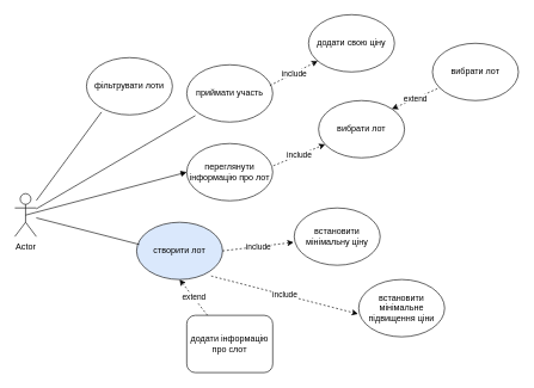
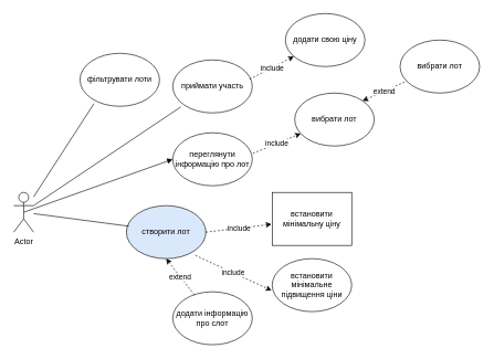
  <mxCell id="0" />
  <mxCell id="1" parent="0" />
- <mxCell id="2" value="Actor" style="shape=umlActor;verticalLabelPosition=bottom;verticalAlign=top;html=1;outlineConnect=0;" vertex="1" parent="1"><mxGeometry x="20" y="270" width="30" height="60" as="geometry" /></mxCell>
+ <mxCell id="2" value="Actor" style="shape=umlActor;verticalLabelPosition=bottom;verticalAlign=top;html=1;outlineConnect=0;" vertex="1" parent="1"><mxGeometry x="20" y="290" width="30" height="60" as="geometry" /></mxCell>
  <mxCell id="3" value="фільтрувати лоти" style="ellipse;whiteSpace=wrap;html=1;" vertex="1" parent="1"><mxGeometry x="120" y="80" width="120" height="80" as="geometry" /></mxCell>
  <mxCell id="4" value="переглянути інформацію про лот" style="ellipse;whiteSpace=wrap;html=1;" vertex="1" parent="1"><mxGeometry x="260" y="200" width="120" height="80" as="geometry" /></mxCell>
  <mxCell id="5" value="додати свою ціну" style="ellipse;whiteSpace=wrap;html=1;" vertex="1" parent="1"><mxGeometry x="430" y="20" width="120" height="80" as="geometry" /></mxCell>
- <mxCell id="6" value="встановити мінімальну ціну" style="ellipse;whiteSpace=wrap;html=1;" vertex="1" parent="1"><mxGeometry x="410" y="290" width="120" height="80" as="geometry" /></mxCell>
- <mxCell id="7" value="додати інформацію про слот" style="whiteSpace=wrap;html=1;rounded=1;" vertex="1" parent="1"><mxGeometry x="260" y="440" width="120" height="80" as="geometry" /></mxCell>
+ <mxCell id="6" value="встановити мінімальну ціну" style="whiteSpace=wrap;html=1;rounded=0;" vertex="1" parent="1"><mxGeometry x="410" y="290" width="120" height="80" as="geometry" /></mxCell>
+ <mxCell id="7" value="додати інформацію про слот" style="ellipse;whiteSpace=wrap;html=1;" vertex="1" parent="1"><mxGeometry x="260" y="440" width="120" height="80" as="geometry" /></mxCell>
  <mxCell id="8" value="створити лот" style="ellipse;whiteSpace=wrap;html=1;fillColor=#dae8fc;" vertex="1" parent="1"><mxGeometry x="190" y="310" width="120" height="80" as="geometry" /></mxCell>
  <mxCell id="9" value="приймати участь" style="ellipse;whiteSpace=wrap;html=1;" vertex="1" parent="1"><mxGeometry x="260" y="90" width="120" height="80" as="geometry" /></mxCell>
  <mxCell id="10" value="" style="endArrow=none;html=1;rounded=0;entryX=0.175;entryY=0.95;entryDx=0;entryDy=0;entryPerimeter=0;" edge="1" parent="1" source="2" target="3"><mxGeometry width="50" height="50" relative="1" as="geometry"><mxPoint x="70" y="260" as="sourcePoint" /><mxPoint x="120" y="210" as="targetPoint" /></mxGeometry></mxCell>
  <mxCell id="11" value="" style="endArrow=none;html=1;rounded=0;entryX=0.1;entryY=0.888;entryDx=0;entryDy=0;entryPerimeter=0;" edge="1" parent="1" source="2" target="9"><mxGeometry width="50" height="50" relative="1" as="geometry"><mxPoint x="100" y="310" as="sourcePoint" /><mxPoint x="150" y="260" as="targetPoint" /></mxGeometry></mxCell>
  <mxCell id="12" value="" style="endArrow=block;html=1;rounded=0;exitX=0.5;exitY=0.5;exitDx=0;exitDy=0;exitPerimeter=0;entryX=0;entryY=0.5;entryDx=0;entryDy=0;" edge="1" parent="1" source="2" target="4"><mxGeometry width="50" height="50" relative="1" as="geometry"><mxPoint x="200" y="310" as="sourcePoint" /><mxPoint x="250" y="260" as="targetPoint" /></mxGeometry></mxCell>
  <mxCell id="13" value="include" style="endArrow=classic;dashed=1;html=1;rounded=0;startArrow=none;startFill=0;endFill=1;exitX=0.967;exitY=0.363;exitDx=0;exitDy=0;exitPerimeter=0;" edge="1" parent="1" source="9" target="5"><mxGeometry width="50" height="50" relative="1" as="geometry"><mxPoint x="590" y="130" as="sourcePoint" /><mxPoint x="460" y="110" as="targetPoint" /></mxGeometry></mxCell>
  <mxCell id="14" value="вибрати лот" style="ellipse;whiteSpace=wrap;html=1;" vertex="1" parent="1"><mxGeometry x="444" y="140" width="120" height="80" as="geometry" /></mxCell>
  <mxCell id="15" value="include" style="endArrow=classic;dashed=1;html=1;rounded=0;startArrow=none;startFill=0;endFill=1;exitX=1.008;exitY=0.388;exitDx=0;exitDy=0;exitPerimeter=0;" edge="1" parent="1" target="14" source="4"><mxGeometry width="50" height="50" relative="1" as="geometry"><mxPoint x="390" y="239" as="sourcePoint" /><mxPoint x="474" y="230" as="targetPoint" /></mxGeometry></mxCell>
  <mxCell id="16" value="вибрати лот" style="ellipse;whiteSpace=wrap;html=1;" vertex="1" parent="1"><mxGeometry x="603" y="60" width="120" height="80" as="geometry" /></mxCell>
  <mxCell id="17" value="extend" style="endArrow=none;dashed=1;html=1;rounded=0;startArrow=classic;startFill=1;endFill=0;exitX=1;exitY=0;exitDx=0;exitDy=0;" edge="1" parent="1" target="16" source="14"><mxGeometry width="50" height="50" relative="1" as="geometry"><mxPoint x="550" y="150" as="sourcePoint" /><mxPoint x="633" y="150" as="targetPoint" /></mxGeometry></mxCell>
  <mxCell id="18" value="" style="endArrow=none;html=1;rounded=0;entryX=0.033;entryY=0.388;entryDx=0;entryDy=0;entryPerimeter=0;" edge="1" parent="1" source="2" target="8"><mxGeometry width="50" height="50" relative="1" as="geometry"><mxPoint x="40" y="390" as="sourcePoint" /><mxPoint x="90" y="340" as="targetPoint" /></mxGeometry></mxCell>
  <mxCell id="19" value="include" style="endArrow=classic;dashed=1;html=1;rounded=0;startArrow=none;startFill=0;endFill=1;exitX=1;exitY=0.5;exitDx=0;exitDy=0;entryX=-0.008;entryY=0.6;entryDx=0;entryDy=0;entryPerimeter=0;" edge="1" parent="1" source="8" target="6"><mxGeometry width="50" height="50" relative="1" as="geometry"><mxPoint x="324" y="365" as="sourcePoint" /><mxPoint x="400" y="340" as="targetPoint" /></mxGeometry></mxCell>
- <mxCell id="20" value="встановити мінімальне підвищення ціни&lt;br&gt;" style="ellipse;whiteSpace=wrap;html=1;" vertex="1" parent="1"><mxGeometry x="500" y="390" width="120" height="80" as="geometry" /></mxCell>
+ <mxCell id="20" value="встановити мінімальне підвищення ціни&lt;br&gt;" style="ellipse;whiteSpace=wrap;html=1;" vertex="1" parent="1"><mxGeometry x="410" y="390" width="120" height="80" as="geometry" /></mxCell>
  <mxCell id="21" value="include" style="endArrow=classic;dashed=1;html=1;rounded=0;startArrow=none;startFill=0;endFill=1;exitX=0.867;exitY=0.938;exitDx=0;exitDy=0;entryX=-0.008;entryY=0.6;entryDx=0;entryDy=0;entryPerimeter=0;exitPerimeter=0;" edge="1" parent="1" target="20" source="8"><mxGeometry width="50" height="50" relative="1" as="geometry"><mxPoint x="300" y="450" as="sourcePoint" /><mxPoint x="390" y="440" as="targetPoint" /></mxGeometry></mxCell>
  <mxCell id="22" value="extend" style="endArrow=none;dashed=1;html=1;rounded=0;startArrow=classic;startFill=1;endFill=0;exitX=0.5;exitY=1;exitDx=0;exitDy=0;" edge="1" parent="1" source="8" target="7"><mxGeometry width="50" height="50" relative="1" as="geometry"><mxPoint x="267" y="470" as="sourcePoint" /><mxPoint x="334" y="440" as="targetPoint" /></mxGeometry></mxCell>
